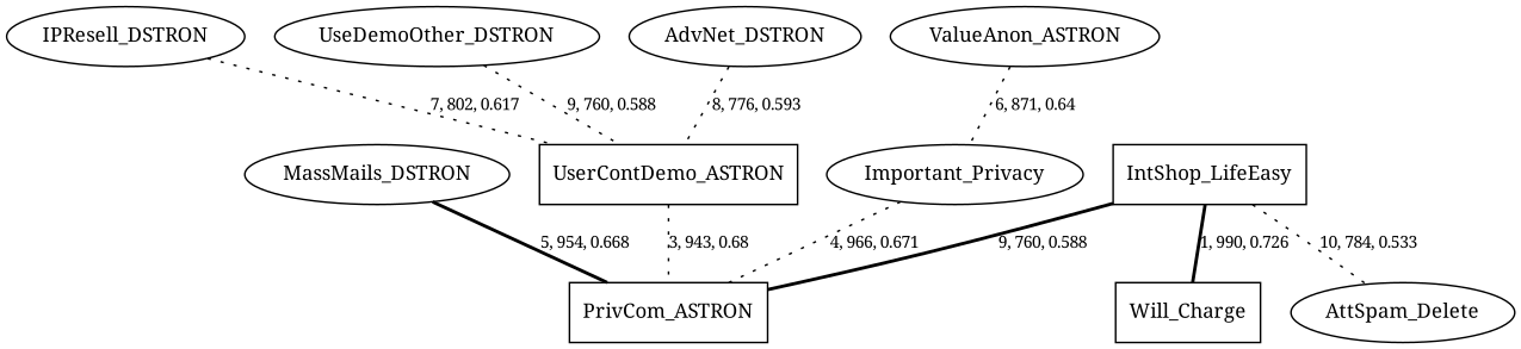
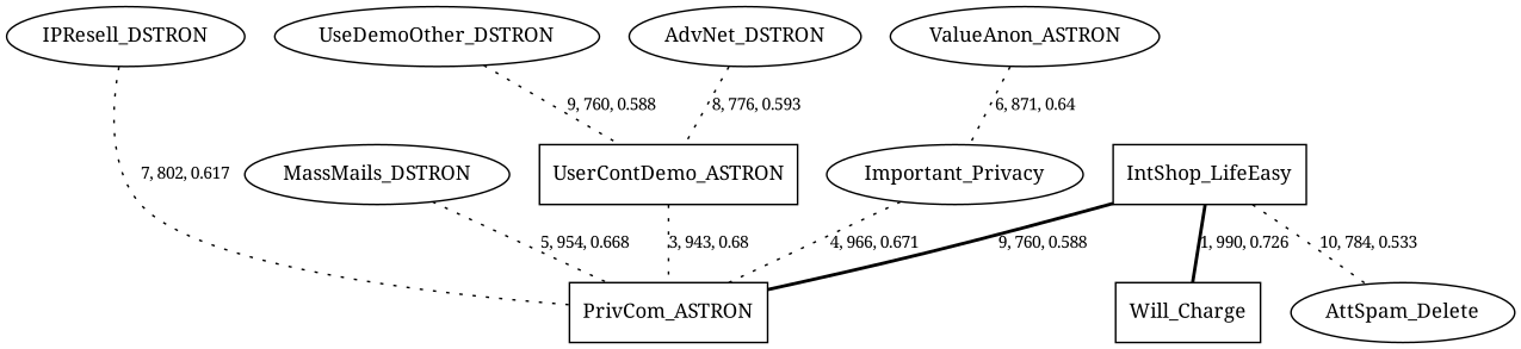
  graph {
    fontname="Noto Serif"
    node [fontname="Noto Serif" fontsize=12]
    edge [fontname="Noto Serif" fontsize=10 style=dotted]
    n1 [label=MassMails_DSTRON]
    n2 [label=PrivCom_ASTRON shape=box]
    n3 [label=UseDemoOther_DSTRON]
    n4 [label=UserContDemo_ASTRON shape=box]
    n5 [label=IntShop_LifeEasy shape=box]
    n6 [label=Will_Charge shape=box]
    n7 [label=AttSpam_Delete]
    n8 [label=ValueAnon_ASTRON]
    n9 [label=Important_Privacy]
    n10 [label=AdvNet_DSTRON]
    n11 [label=IPResell_DSTRON]
-   n1 -- n2 [label="5, 954, 0.668" style=bold]
+   n1 -- n2 [label="5, 954, 0.668"]
    n3 -- n4 [label="9, 760, 0.588"]
    n4 -- n2 [label="3, 943, 0.68"]
    n5 -- n2 [label="9, 760, 0.588" style=bold]
    n5 -- n6 [label="1, 990, 0.726" style=bold]
    n5 -- n7 [label="10, 784, 0.533"]
    n8 -- n9 [label="6, 871, 0.64"]
    n9 -- n2 [label="4, 966, 0.671"]
    n10 -- n4 [label="8, 776, 0.593"]
-   n11 -- n4 [label="7, 802, 0.617"]
+   n11 -- n2 [label="7, 802, 0.617"]
  }
